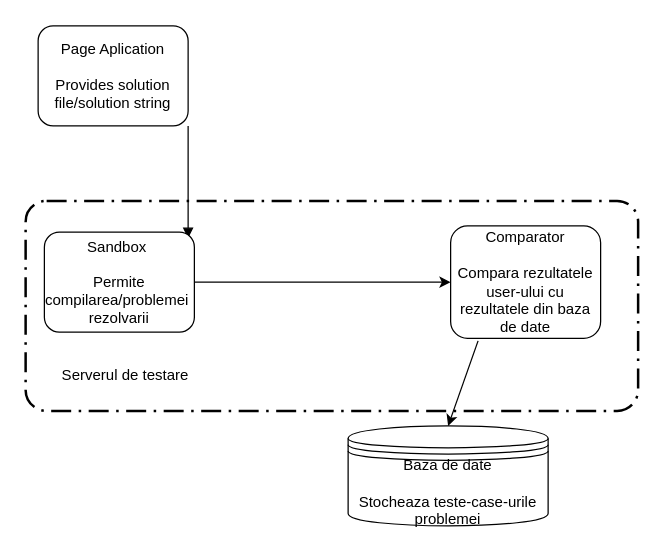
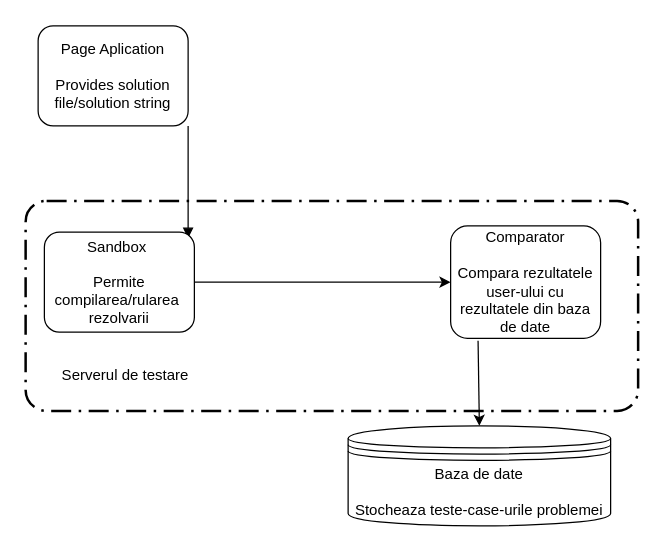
  <mxCell id="0" />
  <mxCell id="1" parent="0" />
  <mxCell id="2" value="Page Aplication&lt;br&gt;&lt;br&gt;Provides solution file/solution string&lt;br&gt;" style="shape=ext;rounded=1;html=1;whiteSpace=wrap;" parent="1" vertex="1"><mxGeometry x="30" y="20" width="120" height="80" as="geometry" /></mxCell>
  <mxCell id="3" value="" style="endArrow=block;endFill=1;endSize=6;html=1;" parent="1" edge="1"><mxGeometry width="100" relative="1" as="geometry"><mxPoint x="150" y="100" as="sourcePoint" /><mxPoint x="150" y="190" as="targetPoint" /></mxGeometry></mxCell>
  <mxCell id="4" style="edgeStyle=orthogonalEdgeStyle;rounded=0;orthogonalLoop=1;jettySize=auto;html=1;exitX=1;exitY=0.5;exitDx=0;exitDy=0;entryX=0;entryY=0.5;entryDx=0;entryDy=0;" parent="1" source="5" target="6" edge="1"><mxGeometry relative="1" as="geometry" /></mxCell>
- <mxCell id="5" value="Sandbox&amp;nbsp;&lt;br&gt;&lt;br&gt;Permite compilarea/problemei&amp;nbsp;&lt;br&gt;rezolvarii&lt;br&gt;" style="shape=ext;rounded=1;html=1;whiteSpace=wrap;" parent="1" vertex="1"><mxGeometry x="35" y="185" width="120" height="80" as="geometry" /></mxCell>
+ <mxCell id="5" value="Sandbox&amp;nbsp;&lt;br&gt;&lt;br&gt;Permite compilarea/rularea&amp;nbsp;&lt;br&gt;rezolvarii&lt;br&gt;" style="shape=ext;rounded=1;html=1;whiteSpace=wrap;" parent="1" vertex="1"><mxGeometry x="35" y="185" width="120" height="80" as="geometry" /></mxCell>
  <mxCell id="6" value="Comparator&lt;br&gt;&lt;br&gt;Compara rezultatele user-ului cu rezultatele din baza de date&lt;br&gt;" style="shape=ext;rounded=1;html=1;whiteSpace=wrap;" parent="1" vertex="1"><mxGeometry x="360" y="180" width="120" height="90" as="geometry" /></mxCell>
- <mxCell id="7" value="Baza de date&lt;br&gt;&lt;br&gt;Stocheaza teste-case-urile problemei" style="shape=datastore;whiteSpace=wrap;html=1;" parent="1" vertex="1"><mxGeometry x="278" y="340" width="160" height="80" as="geometry" /></mxCell>
+ <mxCell id="7" value="Baza de date&lt;br&gt;&lt;br&gt;Stocheaza teste-case-urile problemei" style="shape=datastore;whiteSpace=wrap;html=1;" parent="1" vertex="1"><mxGeometry x="278" y="340" width="210" height="80" as="geometry" /></mxCell>
  <mxCell id="8" value="" style="rounded=1;arcSize=10;dashed=1;strokeColor=#000000;fillColor=none;gradientColor=none;dashPattern=8 3 1 3;strokeWidth=2;" parent="1" vertex="1"><mxGeometry x="20" y="160" width="490" height="168" as="geometry" /></mxCell>
  <mxCell id="9" value="Serverul de testare" style="text;html=1;strokeColor=none;fillColor=none;align=center;verticalAlign=middle;whiteSpace=wrap;rounded=0;" parent="1" vertex="1"><mxGeometry x="40" y="290" width="120" height="20" as="geometry" /></mxCell>
  <mxCell id="10" value="" style="endArrow=classic;html=1;entryX=0.5;entryY=0;entryDx=0;entryDy=0;exitX=0.183;exitY=1.022;exitDx=0;exitDy=0;exitPerimeter=0;" parent="1" source="6" target="7" edge="1"><mxGeometry width="50" height="50" relative="1" as="geometry"><mxPoint x="350" y="310" as="sourcePoint" /><mxPoint x="400" y="260" as="targetPoint" /></mxGeometry></mxCell>
